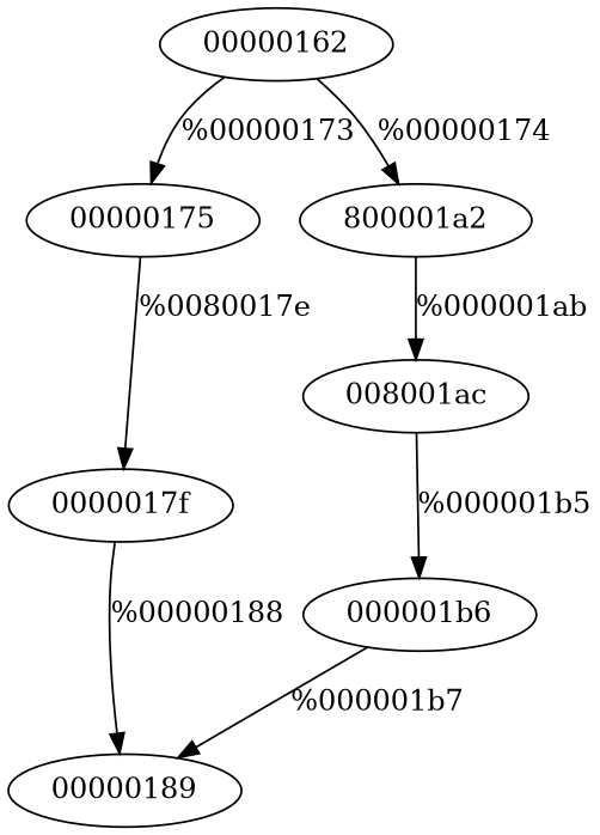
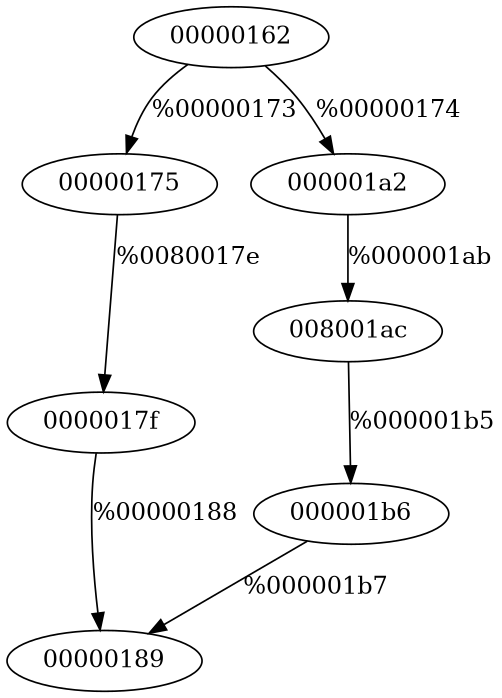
  digraph {
    "\00000162"
    "\00000175"
-   "\000001a2" [label="800001a2"]
+   "\000001a2"
    "\0000017f"
    n5 [label="008001ac"]
    "\00000189"
    "\000001b6"
    "\00000162" -> "\00000175" [label="%00000173"]
    "\00000162" -> "\000001a2" [label="%00000174"]
    "\00000175" -> "\0000017f" [label="%0080017e"]
    "\000001a2" -> n5 [label="%000001ab"]
    "\0000017f" -> "\00000189" [label="%00000188"]
    n5 -> "\000001b6" [label="%000001b5"]
    "\000001b6" -> "\00000189" [label="%000001b7"]
  }
